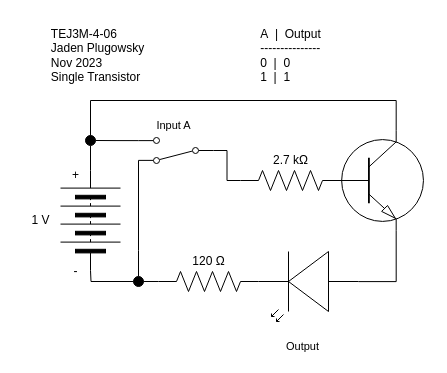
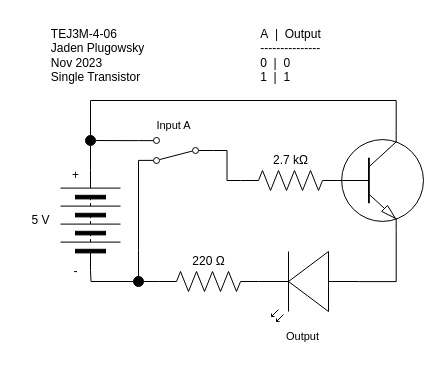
  <mxCell id="0" />
  <mxCell id="1" parent="0" />
  <mxCell id="2" value="" style="pointerEvents=1;verticalLabelPosition=bottom;shadow=0;dashed=0;align=center;html=1;verticalAlign=top;shape=mxgraph.electrical.miscellaneous.batteryStack;rotation=-90;" parent="1" vertex="1"><mxGeometry x="40" y="190" width="100" height="60" as="geometry" /></mxCell>
  <mxCell id="3" value="" style="pointerEvents=1;verticalLabelPosition=bottom;shadow=0;dashed=0;align=center;html=1;verticalAlign=top;shape=mxgraph.electrical.resistors.resistor_2;" parent="1" vertex="1"><mxGeometry x="240" y="170" width="100" height="20" as="geometry" /></mxCell>
  <mxCell id="4" style="edgeStyle=orthogonalEdgeStyle;shape=connector;rounded=0;html=1;exitX=1;exitY=0.57;exitDx=0;exitDy=0;exitPerimeter=0;entryX=1;entryY=0.5;entryDx=0;entryDy=0;entryPerimeter=0;labelBackgroundColor=default;strokeColor=default;fontFamily=Helvetica;fontSize=11;fontColor=default;endArrow=none;endFill=0;" edge="1" parent="1" source="5" target="26"><mxGeometry relative="1" as="geometry" /></mxCell>
  <mxCell id="5" value="" style="verticalLabelPosition=bottom;shadow=0;dashed=0;align=center;html=1;verticalAlign=top;shape=mxgraph.electrical.opto_electronics.led_2;pointerEvents=1;rotation=-180;" parent="1" vertex="1"><mxGeometry x="258" y="251" width="100" height="70" as="geometry" /></mxCell>
  <mxCell id="6" value="&lt;font style=&quot;font-size: 12px;&quot;&gt;2.7 kΩ&lt;/font&gt;" style="text;html=1;align=center;verticalAlign=middle;resizable=0;points=[];autosize=1;strokeColor=none;fillColor=none;fontSize=11;fontFamily=Helvetica;fontColor=default;" parent="1" vertex="1"><mxGeometry x="260" y="145" width="60" height="30" as="geometry" /></mxCell>
- <mxCell id="7" value="1 V" style="text;html=1;align=center;verticalAlign=middle;resizable=0;points=[];autosize=1;strokeColor=none;fillColor=none;fontSize=12;fontFamily=Helvetica;fontColor=default;" parent="1" vertex="1"><mxGeometry x="20" y="205" width="40" height="30" as="geometry" /></mxCell>
+ <mxCell id="7" value="5 V" style="text;html=1;align=center;verticalAlign=middle;resizable=0;points=[];autosize=1;strokeColor=none;fillColor=none;fontSize=12;fontFamily=Helvetica;fontColor=default;" parent="1" vertex="1"><mxGeometry x="20" y="205" width="40" height="30" as="geometry" /></mxCell>
  <mxCell id="8" value="&lt;div style=&quot;text-align: left;&quot;&gt;&lt;span style=&quot;background-color: initial;&quot;&gt;TEJ3M-4-06&lt;/span&gt;&lt;/div&gt;&lt;div style=&quot;text-align: left;&quot;&gt;&lt;span style=&quot;background-color: initial;&quot;&gt;Jaden Plugowsky&lt;/span&gt;&lt;/div&gt;&lt;div style=&quot;text-align: left;&quot;&gt;&lt;span style=&quot;background-color: initial;&quot;&gt;Nov 2023&lt;/span&gt;&lt;/div&gt;&lt;div style=&quot;text-align: left;&quot;&gt;&lt;span style=&quot;background-color: initial;&quot;&gt;Single Transistor&lt;/span&gt;&lt;/div&gt;" style="text;html=1;align=center;verticalAlign=middle;resizable=0;points=[];autosize=1;strokeColor=none;fillColor=none;fontSize=12;fontFamily=Helvetica;fontColor=default;" parent="1" vertex="1"><mxGeometry x="37" y="20" width="120" height="70" as="geometry" /></mxCell>
  <mxCell id="9" style="edgeStyle=orthogonalEdgeStyle;shape=connector;rounded=0;html=1;exitX=1;exitY=0.12;exitDx=0;exitDy=0;entryX=0.5;entryY=0;entryDx=0;entryDy=0;labelBackgroundColor=default;strokeColor=default;fontFamily=Helvetica;fontSize=11;fontColor=default;endArrow=none;endFill=0;" parent="1" source="11" target="14" edge="1"><mxGeometry relative="1" as="geometry"><Array as="points"><mxPoint x="138" y="250" /></Array></mxGeometry></mxCell>
  <mxCell id="10" style="edgeStyle=orthogonalEdgeStyle;shape=connector;rounded=0;html=1;entryX=0;entryY=0.5;entryDx=0;entryDy=0;entryPerimeter=0;labelBackgroundColor=default;strokeColor=default;fontFamily=Helvetica;fontSize=11;fontColor=default;endArrow=none;endFill=0;" edge="1" parent="1" source="11" target="3"><mxGeometry relative="1" as="geometry" /></mxCell>
  <mxCell id="11" value="" style="shape=mxgraph.electrical.electro-mechanical.twoWaySwitch;aspect=fixed;elSwitchState=2;direction=west;" parent="1" vertex="1"><mxGeometry x="138" y="137" width="75" height="26" as="geometry" /></mxCell>
  <mxCell id="12" style="edgeStyle=orthogonalEdgeStyle;shape=connector;rounded=0;html=1;labelBackgroundColor=default;strokeColor=default;fontFamily=Helvetica;fontSize=11;fontColor=default;endArrow=none;endFill=0;" parent="1" source="14" edge="1"><mxGeometry relative="1" as="geometry"><mxPoint x="90" y="270" as="targetPoint" /></mxGeometry></mxCell>
  <mxCell id="13" style="edgeStyle=orthogonalEdgeStyle;shape=connector;rounded=0;html=1;entryX=0;entryY=0.5;entryDx=0;entryDy=0;entryPerimeter=0;labelBackgroundColor=default;strokeColor=default;fontFamily=Helvetica;fontSize=11;fontColor=default;endArrow=none;endFill=0;" edge="1" parent="1" source="14" target="26"><mxGeometry relative="1" as="geometry" /></mxCell>
  <mxCell id="14" value="" style="ellipse;whiteSpace=wrap;html=1;aspect=fixed;fillColor=#000000;strokeColor=#000000;" parent="1" vertex="1"><mxGeometry x="133" y="276" width="10" height="10" as="geometry" /></mxCell>
  <mxCell id="15" value="&lt;div style=&quot;text-align: left;&quot;&gt;A&amp;nbsp; |&amp;nbsp; Output&lt;/div&gt;&lt;div style=&quot;text-align: left;&quot;&gt;---------------&lt;/div&gt;&lt;div style=&quot;text-align: left;&quot;&gt;0&amp;nbsp; |&amp;nbsp; 0&lt;/div&gt;&lt;div style=&quot;text-align: left;&quot;&gt;1&amp;nbsp; |&amp;nbsp; 1&lt;/div&gt;" style="text;html=1;align=center;verticalAlign=middle;resizable=0;points=[];autosize=1;strokeColor=none;fillColor=none;fontSize=12;fontFamily=Helvetica;fontColor=default;" parent="1" vertex="1"><mxGeometry x="250" y="20" width="80" height="70" as="geometry" /></mxCell>
  <mxCell id="16" value="Input A" style="text;html=1;align=center;verticalAlign=middle;resizable=0;points=[];autosize=1;strokeColor=none;fillColor=none;fontSize=11;fontFamily=Helvetica;fontColor=default;" parent="1" vertex="1"><mxGeometry x="143" y="110" width="60" height="30" as="geometry" /></mxCell>
- <mxCell id="17" value="Output" style="text;html=1;align=center;verticalAlign=middle;resizable=0;points=[];autosize=1;strokeColor=none;fillColor=none;fontSize=11;fontFamily=Helvetica;fontColor=default;" parent="1" vertex="1"><mxGeometry x="272.05" y="331" width="60" height="30" as="geometry" /></mxCell>
+ <mxCell id="17" value="Output" style="text;html=1;align=center;verticalAlign=middle;resizable=0;points=[];autosize=1;strokeColor=none;fillColor=none;fontSize=11;fontFamily=Helvetica;fontColor=default;" parent="1" vertex="1"><mxGeometry x="272.05" y="321" width="60" height="30" as="geometry" /></mxCell>
  <mxCell id="18" style="edgeStyle=orthogonalEdgeStyle;shape=connector;rounded=0;html=1;exitX=0.7;exitY=1;exitDx=0;exitDy=0;exitPerimeter=0;entryX=0;entryY=0.57;entryDx=0;entryDy=0;entryPerimeter=0;labelBackgroundColor=default;strokeColor=default;fontFamily=Helvetica;fontSize=11;fontColor=default;endArrow=none;endFill=0;" edge="1" parent="1" source="19" target="5"><mxGeometry relative="1" as="geometry" /></mxCell>
  <mxCell id="19" value="" style="verticalLabelPosition=bottom;shadow=0;dashed=0;align=center;html=1;verticalAlign=top;shape=mxgraph.electrical.transistors.npn_transistor_1;fontFamily=Helvetica;fontSize=11;fontColor=default;" vertex="1" parent="1"><mxGeometry x="330" y="130" width="95" height="100" as="geometry" /></mxCell>
  <mxCell id="20" value="+" style="text;html=1;align=center;verticalAlign=middle;resizable=0;points=[];autosize=1;strokeColor=none;fillColor=none;fontSize=12;fontFamily=Helvetica;fontColor=default;" vertex="1" parent="1"><mxGeometry x="60" y="160" width="30" height="30" as="geometry" /></mxCell>
  <mxCell id="21" value="-" style="text;html=1;align=center;verticalAlign=middle;resizable=0;points=[];autosize=1;strokeColor=none;fillColor=none;fontSize=12;fontFamily=Helvetica;fontColor=default;" vertex="1" parent="1"><mxGeometry x="60" y="256" width="30" height="30" as="geometry" /></mxCell>
  <mxCell id="22" value="" style="edgeStyle=orthogonalEdgeStyle;shape=connector;rounded=0;html=1;exitX=1;exitY=0.88;exitDx=0;exitDy=0;entryX=1;entryY=0.5;entryDx=0;entryDy=0;labelBackgroundColor=default;strokeColor=default;fontFamily=Helvetica;fontSize=11;fontColor=default;endArrow=none;endFill=0;" edge="1" parent="1" source="11" target="25"><mxGeometry relative="1" as="geometry"><mxPoint x="138" y="140.12" as="sourcePoint" /><mxPoint x="90" y="170" as="targetPoint" /></mxGeometry></mxCell>
  <mxCell id="23" style="edgeStyle=orthogonalEdgeStyle;shape=connector;rounded=0;html=1;entryX=1;entryY=0.5;entryDx=0;entryDy=0;labelBackgroundColor=default;strokeColor=default;fontFamily=Helvetica;fontSize=11;fontColor=default;endArrow=none;endFill=0;" edge="1" parent="1" source="25" target="2"><mxGeometry relative="1" as="geometry" /></mxCell>
  <mxCell id="24" style="edgeStyle=orthogonalEdgeStyle;shape=connector;rounded=0;html=1;entryX=0.7;entryY=0;entryDx=0;entryDy=0;entryPerimeter=0;labelBackgroundColor=default;strokeColor=default;fontFamily=Helvetica;fontSize=11;fontColor=default;endArrow=none;endFill=0;" edge="1" parent="1" source="25" target="19"><mxGeometry relative="1" as="geometry"><Array as="points"><mxPoint x="90" y="100" /><mxPoint x="396" y="100" /></Array></mxGeometry></mxCell>
  <mxCell id="25" value="" style="ellipse;whiteSpace=wrap;html=1;aspect=fixed;fillColor=#000000;strokeColor=#000000;" vertex="1" parent="1"><mxGeometry x="85" y="135" width="10" height="10" as="geometry" /></mxCell>
  <mxCell id="26" value="" style="pointerEvents=1;verticalLabelPosition=bottom;shadow=0;dashed=0;align=center;html=1;verticalAlign=top;shape=mxgraph.electrical.resistors.resistor_2;" vertex="1" parent="1"><mxGeometry x="158" y="271" width="100" height="20" as="geometry" /></mxCell>
- <mxCell id="27" value="&lt;font style=&quot;font-size: 12px;&quot;&gt;120 Ω&lt;/font&gt;" style="text;html=1;align=center;verticalAlign=middle;resizable=0;points=[];autosize=1;strokeColor=none;fillColor=none;fontSize=11;fontFamily=Helvetica;fontColor=default;" vertex="1" parent="1"><mxGeometry x="178" y="246" width="60" height="30" as="geometry" /></mxCell>
+ <mxCell id="27" value="&lt;font style=&quot;font-size: 12px;&quot;&gt;220 Ω&lt;/font&gt;" style="text;html=1;align=center;verticalAlign=middle;resizable=0;points=[];autosize=1;strokeColor=none;fillColor=none;fontSize=11;fontFamily=Helvetica;fontColor=default;" vertex="1" parent="1"><mxGeometry x="178" y="246" width="60" height="30" as="geometry" /></mxCell>
